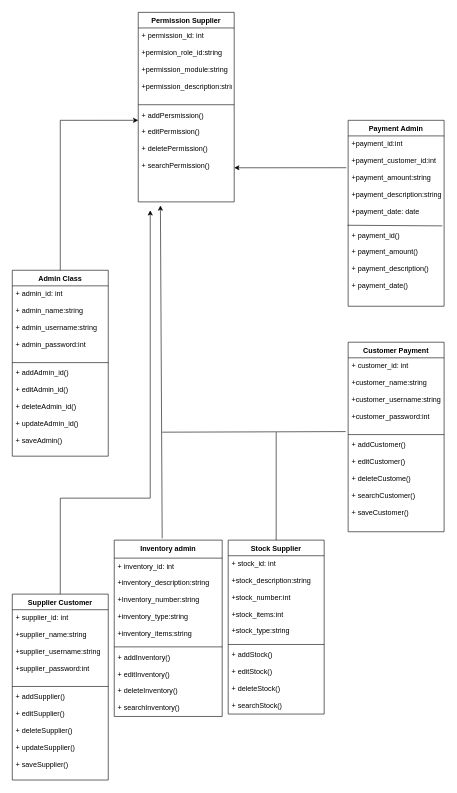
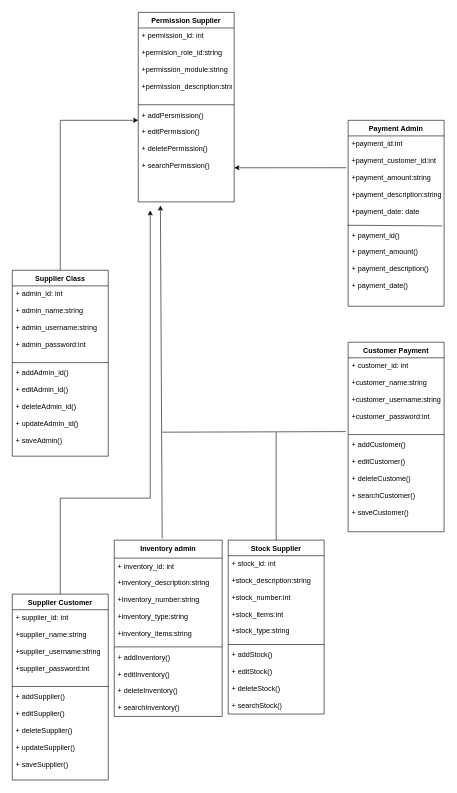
  <mxCell id="0" />
  <mxCell id="1" parent="0" />
  <mxCell id="2" value="Inventory admin" style="swimlane;fontStyle=1;align=center;verticalAlign=top;childLayout=stackLayout;horizontal=1;startSize=30;horizontalStack=0;resizeParent=1;resizeParentMax=0;resizeLast=0;collapsible=1;marginBottom=0;" parent="1" vertex="1"><mxGeometry x="190" y="900" width="180" height="294" as="geometry" /></mxCell>
  <mxCell id="3" value="+ inventory_id: int&#10;&#10;+inventory_description:string&#10;&#10;+Inventory_number:string&#10;&#10;+inventory_type:string&#10;&#10;+inventory_items:string" style="text;strokeColor=none;fillColor=none;align=left;verticalAlign=top;spacingLeft=4;spacingRight=4;overflow=hidden;rotatable=0;points=[[0,0.5],[1,0.5]];portConstraint=eastwest;" parent="2" vertex="1"><mxGeometry y="30" width="180" height="144" as="geometry" /></mxCell>
  <mxCell id="4" value="" style="line;strokeWidth=1;fillColor=none;align=left;verticalAlign=middle;spacingTop=-1;spacingLeft=3;spacingRight=3;rotatable=0;labelPosition=right;points=[];portConstraint=eastwest;" parent="2" vertex="1"><mxGeometry y="174" width="180" height="8" as="geometry" /></mxCell>
  <mxCell id="5" value="+ addInventory()&#10;&#10;+ editInventory()&#10;&#10;+ deleteInventory()&#10;&#10;+ searchInventory()" style="text;strokeColor=none;fillColor=none;align=left;verticalAlign=top;spacingLeft=4;spacingRight=4;overflow=hidden;rotatable=0;points=[[0,0.5],[1,0.5]];portConstraint=eastwest;" parent="2" vertex="1"><mxGeometry y="182" width="180" height="112" as="geometry" /></mxCell>
  <mxCell id="6" value="Supplier Customer" style="swimlane;fontStyle=1;align=center;verticalAlign=top;childLayout=stackLayout;horizontal=1;startSize=26;horizontalStack=0;resizeParent=1;resizeParentMax=0;resizeLast=0;collapsible=1;marginBottom=0;" parent="1" vertex="1"><mxGeometry x="20" y="990" width="160" height="310" as="geometry" /></mxCell>
  <mxCell id="7" value="+ supplier_id: int&#10; &#10;+supplier_name:string&#10;&#10;+supplier_username:string&#10;&#10;+supplier_password:int" style="text;strokeColor=none;fillColor=none;align=left;verticalAlign=top;spacingLeft=4;spacingRight=4;overflow=hidden;rotatable=0;points=[[0,0.5],[1,0.5]];portConstraint=eastwest;" parent="6" vertex="1"><mxGeometry y="26" width="160" height="124" as="geometry" /></mxCell>
  <mxCell id="8" value="" style="line;strokeWidth=1;fillColor=none;align=left;verticalAlign=middle;spacingTop=-1;spacingLeft=3;spacingRight=3;rotatable=0;labelPosition=right;points=[];portConstraint=eastwest;" parent="6" vertex="1"><mxGeometry y="150" width="160" height="8" as="geometry" /></mxCell>
  <mxCell id="9" value="+ addSupplier()&#10;&#10;+ editSupplier()&#10;&#10;+ deleteSupplier()&#10;&#10;+ updateSupplier()&#10;&#10;+ saveSupplier()" style="text;strokeColor=none;fillColor=none;align=left;verticalAlign=top;spacingLeft=4;spacingRight=4;overflow=hidden;rotatable=0;points=[[0,0.5],[1,0.5]];portConstraint=eastwest;" parent="6" vertex="1"><mxGeometry y="158" width="160" height="152" as="geometry" /></mxCell>
- <mxCell id="10" value="Admin Class" style="swimlane;fontStyle=1;align=center;verticalAlign=top;childLayout=stackLayout;horizontal=1;startSize=26;horizontalStack=0;resizeParent=1;resizeParentMax=0;resizeLast=0;collapsible=1;marginBottom=0;" parent="1" vertex="1"><mxGeometry x="20" y="450" width="160" height="310" as="geometry" /></mxCell>
+ <mxCell id="10" value="Supplier Class" style="swimlane;fontStyle=1;align=center;verticalAlign=top;childLayout=stackLayout;horizontal=1;startSize=26;horizontalStack=0;resizeParent=1;resizeParentMax=0;resizeLast=0;collapsible=1;marginBottom=0;" parent="1" vertex="1"><mxGeometry x="20" y="450" width="160" height="310" as="geometry" /></mxCell>
  <mxCell id="11" value="+ admin_id: int&#10; &#10;+ admin_name:string&#10;&#10;+ admin_username:string&#10;&#10;+ admin_password:int" style="text;strokeColor=none;fillColor=none;align=left;verticalAlign=top;spacingLeft=4;spacingRight=4;overflow=hidden;rotatable=0;points=[[0,0.5],[1,0.5]];portConstraint=eastwest;" parent="10" vertex="1"><mxGeometry y="26" width="160" height="124" as="geometry" /></mxCell>
  <mxCell id="12" value="" style="line;strokeWidth=1;fillColor=none;align=left;verticalAlign=middle;spacingTop=-1;spacingLeft=3;spacingRight=3;rotatable=0;labelPosition=right;points=[];portConstraint=eastwest;" parent="10" vertex="1"><mxGeometry y="150" width="160" height="8" as="geometry" /></mxCell>
  <mxCell id="13" value="+ addAdmin_id()&#10;&#10;+ editAdmin_id()&#10;&#10;+ deleteAdmin_id()&#10;&#10;+ updateAdmin_id()&#10;&#10;+ saveAdmin()" style="text;strokeColor=none;fillColor=none;align=left;verticalAlign=top;spacingLeft=4;spacingRight=4;overflow=hidden;rotatable=0;points=[[0,0.5],[1,0.5]];portConstraint=eastwest;" parent="10" vertex="1"><mxGeometry y="158" width="160" height="152" as="geometry" /></mxCell>
  <mxCell id="14" value="Customer Payment" style="swimlane;fontStyle=1;align=center;verticalAlign=top;childLayout=stackLayout;horizontal=1;startSize=26;horizontalStack=0;resizeParent=1;resizeParentMax=0;resizeLast=0;collapsible=1;marginBottom=0;" vertex="1" parent="1"><mxGeometry x="580" y="570" width="160" height="316" as="geometry" /></mxCell>
  <mxCell id="15" value="+ customer_id: int&#10; &#10;+customer_name:string&#10;&#10;+customer_username:string&#10;&#10;+customer_password:int" style="text;strokeColor=none;fillColor=none;align=left;verticalAlign=top;spacingLeft=4;spacingRight=4;overflow=hidden;rotatable=0;points=[[0,0.5],[1,0.5]];portConstraint=eastwest;" vertex="1" parent="14"><mxGeometry y="26" width="160" height="124" as="geometry" /></mxCell>
  <mxCell id="16" value="" style="line;strokeWidth=1;fillColor=none;align=left;verticalAlign=middle;spacingTop=-1;spacingLeft=3;spacingRight=3;rotatable=0;labelPosition=right;points=[];portConstraint=eastwest;" vertex="1" parent="14"><mxGeometry y="150" width="160" height="8" as="geometry" /></mxCell>
  <mxCell id="17" value="+ addCustomer()&#10;&#10;+ editCustomer()&#10;&#10;+ deleteCustome()&#10;&#10;+ searchCustomer()&#10;&#10;+ saveCustomer()" style="text;strokeColor=none;fillColor=none;align=left;verticalAlign=top;spacingLeft=4;spacingRight=4;overflow=hidden;rotatable=0;points=[[0,0.5],[1,0.5]];portConstraint=eastwest;" vertex="1" parent="14"><mxGeometry y="158" width="160" height="158" as="geometry" /></mxCell>
  <mxCell id="18" value="Stock Supplier" style="swimlane;fontStyle=1;align=center;verticalAlign=top;childLayout=stackLayout;horizontal=1;startSize=26;horizontalStack=0;resizeParent=1;resizeParentMax=0;resizeLast=0;collapsible=1;marginBottom=0;" vertex="1" parent="1"><mxGeometry x="380" y="900" width="160" height="290" as="geometry" /></mxCell>
  <mxCell id="19" value="+ stock_id: int&#10; &#10;+stock_description:string&#10;&#10;+stock_number:int&#10;&#10;+stock_items:int&#10;&#10;+stock_type:string" style="text;strokeColor=none;fillColor=none;align=left;verticalAlign=top;spacingLeft=4;spacingRight=4;overflow=hidden;rotatable=0;points=[[0,0.5],[1,0.5]];portConstraint=eastwest;" vertex="1" parent="18"><mxGeometry y="26" width="160" height="144" as="geometry" /></mxCell>
  <mxCell id="20" value="" style="line;strokeWidth=1;fillColor=none;align=left;verticalAlign=middle;spacingTop=-1;spacingLeft=3;spacingRight=3;rotatable=0;labelPosition=right;points=[];portConstraint=eastwest;" vertex="1" parent="18"><mxGeometry y="170" width="160" height="8" as="geometry" /></mxCell>
  <mxCell id="21" value="+ addStock()&#10;&#10;+ editStock()&#10;&#10;+ deleteStock()&#10;&#10;+ searchStock()" style="text;strokeColor=none;fillColor=none;align=left;verticalAlign=top;spacingLeft=4;spacingRight=4;overflow=hidden;rotatable=0;points=[[0,0.5],[1,0.5]];portConstraint=eastwest;" vertex="1" parent="18"><mxGeometry y="178" width="160" height="112" as="geometry" /></mxCell>
  <mxCell id="22" value="Payment Admin" style="swimlane;fontStyle=1;align=center;verticalAlign=top;childLayout=stackLayout;horizontal=1;startSize=26;horizontalStack=0;resizeParent=1;resizeParentMax=0;resizeLast=0;collapsible=1;marginBottom=0;" vertex="1" parent="1"><mxGeometry x="580" y="200" width="160" height="310" as="geometry" /></mxCell>
  <mxCell id="23" value="+payment_id:int&#10;&#10;+payment_customer_id:int&#10;&#10;+payment_amount:string&#10;&#10;+payment_description:string&#10;&#10;+payment_date: date" style="text;strokeColor=none;fillColor=none;align=left;verticalAlign=top;spacingLeft=4;spacingRight=4;overflow=hidden;rotatable=0;points=[[0,0.5],[1,0.5]];portConstraint=eastwest;" vertex="1" parent="22"><mxGeometry y="26" width="160" height="152" as="geometry" /></mxCell>
  <mxCell id="24" value="+ payment_id()&#10; &#10;+ payment_amount()&#10;&#10;+ payment_description()&#10;&#10;+ payment_date()" style="text;strokeColor=none;fillColor=none;align=left;verticalAlign=top;spacingLeft=4;spacingRight=4;overflow=hidden;rotatable=0;points=[[0,0.5],[1,0.5]];portConstraint=eastwest;" vertex="1" parent="22"><mxGeometry y="178" width="160" height="132" as="geometry" /></mxCell>
  <mxCell id="25" value="" style="endArrow=none;html=1;rounded=0;entryX=0.981;entryY=-0.015;entryDx=0;entryDy=0;entryPerimeter=0;exitX=-0.006;exitY=0.98;exitDx=0;exitDy=0;exitPerimeter=0;" edge="1" parent="22" source="23" target="24"><mxGeometry width="50" height="50" relative="1" as="geometry"><mxPoint x="-180" y="200" as="sourcePoint" /><mxPoint x="-130" y="150" as="targetPoint" /><Array as="points" /></mxGeometry></mxCell>
  <mxCell id="26" value="Permission Supplier" style="swimlane;fontStyle=1;align=center;verticalAlign=top;childLayout=stackLayout;horizontal=1;startSize=26;horizontalStack=0;resizeParent=1;resizeParentMax=0;resizeLast=0;collapsible=1;marginBottom=0;" vertex="1" parent="1"><mxGeometry x="230" y="20" width="160" height="316" as="geometry" /></mxCell>
  <mxCell id="27" value="+ permission_id: int&#10; &#10;+permision_role_id:string&#10;&#10;+permission_module:string&#10;&#10;+permission_description:string" style="text;strokeColor=none;fillColor=none;align=left;verticalAlign=top;spacingLeft=4;spacingRight=4;overflow=hidden;rotatable=0;points=[[0,0.5],[1,0.5]];portConstraint=eastwest;" vertex="1" parent="26"><mxGeometry y="26" width="160" height="124" as="geometry" /></mxCell>
  <mxCell id="28" value="" style="line;strokeWidth=1;fillColor=none;align=left;verticalAlign=middle;spacingTop=-1;spacingLeft=3;spacingRight=3;rotatable=0;labelPosition=right;points=[];portConstraint=eastwest;" vertex="1" parent="26"><mxGeometry y="150" width="160" height="8" as="geometry" /></mxCell>
  <mxCell id="29" value="+ addPersmission()&#10;&#10;+ editPermission()&#10;&#10;+ deletePermission()&#10;&#10;+ searchPermission()" style="text;strokeColor=none;fillColor=none;align=left;verticalAlign=top;spacingLeft=4;spacingRight=4;overflow=hidden;rotatable=0;points=[[0,0.5],[1,0.5]];portConstraint=eastwest;" vertex="1" parent="26"><mxGeometry y="158" width="160" height="158" as="geometry" /></mxCell>
  <mxCell id="30" value="" style="endArrow=classic;html=1;rounded=0;exitX=0.444;exitY=-0.01;exitDx=0;exitDy=0;exitPerimeter=0;entryX=0.231;entryY=1.038;entryDx=0;entryDy=0;entryPerimeter=0;" edge="1" parent="1" source="2" target="29"><mxGeometry width="50" height="50" relative="1" as="geometry"><mxPoint x="400" y="820" as="sourcePoint" /><mxPoint x="450" y="770" as="targetPoint" /></mxGeometry></mxCell>
  <mxCell id="31" value="" style="endArrow=classic;html=1;rounded=0;exitX=-0.019;exitY=0.349;exitDx=0;exitDy=0;exitPerimeter=0;entryX=1;entryY=0.64;entryDx=0;entryDy=0;entryPerimeter=0;" edge="1" parent="1" source="23" target="29"><mxGeometry width="50" height="50" relative="1" as="geometry"><mxPoint x="400" y="310" as="sourcePoint" /><mxPoint x="450" y="260" as="targetPoint" /></mxGeometry></mxCell>
  <mxCell id="32" value="" style="endArrow=none;html=1;rounded=0;entryX=-0.025;entryY=0.992;entryDx=0;entryDy=0;entryPerimeter=0;" edge="1" parent="1" target="15"><mxGeometry width="50" height="50" relative="1" as="geometry"><mxPoint x="270" y="720" as="sourcePoint" /><mxPoint x="450" y="730" as="targetPoint" /></mxGeometry></mxCell>
  <mxCell id="33" value="" style="endArrow=none;html=1;rounded=0;exitX=0.5;exitY=0;exitDx=0;exitDy=0;" edge="1" parent="1" source="18"><mxGeometry width="50" height="50" relative="1" as="geometry"><mxPoint x="450" y="1220" as="sourcePoint" /><mxPoint x="460" y="720" as="targetPoint" /></mxGeometry></mxCell>
  <mxCell id="34" value="" style="endArrow=none;html=1;rounded=0;exitX=0.5;exitY=0;exitDx=0;exitDy=0;" edge="1" parent="1" source="10"><mxGeometry width="50" height="50" relative="1" as="geometry"><mxPoint x="80" y="420" as="sourcePoint" /><mxPoint x="100" y="200" as="targetPoint" /></mxGeometry></mxCell>
  <mxCell id="35" value="" style="endArrow=classic;html=1;rounded=0;entryX=0;entryY=0.139;entryDx=0;entryDy=0;entryPerimeter=0;" edge="1" parent="1" target="29"><mxGeometry width="50" height="50" relative="1" as="geometry"><mxPoint x="100" y="200" as="sourcePoint" /><mxPoint x="450" y="260" as="targetPoint" /></mxGeometry></mxCell>
  <mxCell id="36" value="" style="endArrow=none;html=1;rounded=0;exitX=0.5;exitY=0;exitDx=0;exitDy=0;" edge="1" parent="1" source="6"><mxGeometry width="50" height="50" relative="1" as="geometry"><mxPoint x="400" y="1150" as="sourcePoint" /><mxPoint x="100" y="830" as="targetPoint" /></mxGeometry></mxCell>
  <mxCell id="37" value="" style="endArrow=classic;html=1;rounded=0;" edge="1" parent="1"><mxGeometry width="50" height="50" relative="1" as="geometry"><mxPoint x="250" y="830" as="sourcePoint" /><mxPoint x="250" y="350" as="targetPoint" /></mxGeometry></mxCell>
  <mxCell id="38" value="" style="endArrow=none;html=1;rounded=0;" edge="1" parent="1"><mxGeometry width="50" height="50" relative="1" as="geometry"><mxPoint x="100" y="830" as="sourcePoint" /><mxPoint x="250" y="830" as="targetPoint" /></mxGeometry></mxCell>
